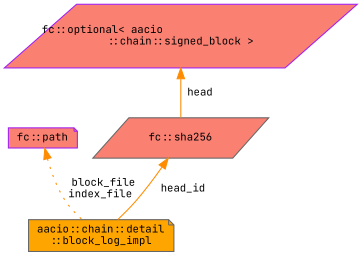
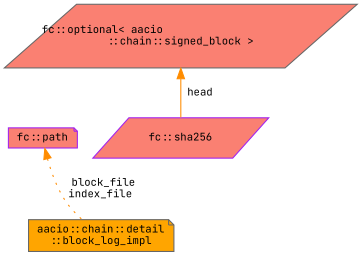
  digraph {
    fontname="JetBrains Mono"
    node [color=gray40 fillcolor=salmon fontname="JetBrains Mono" fontsize=10 shape=note style=filled]
    edge [color=darkorange dir=back fontname="JetBrains Mono" fontsize=10 labelfontname=Helvetica labelfontsize=10 style=solid]
    n1 [fillcolor=orange fontcolor=black height=0.2 label="aacio::chain::detail\l::block_log_impl" width=0.4]
    n2 [color=purple height=0.2 label="fc::path" width=0.4]
-   n3 [height=0.2 label="fc::sha256" shape=parallelogram width=0.4]
-   n4 [color=purple height=0.2 label="fc::optional\< aacio\l::chain::signed_block \>" shape=parallelogram width=0.4]
+   n3 [color=purple height=0.2 label="fc::sha256" shape=parallelogram width=0.4]
+   n4 [height=0.2 label="fc::optional\< aacio\l::chain::signed_block \>" shape=parallelogram width=0.4]
    n2 -> n1 [label=" block_file\nindex_file" style=dotted]
-   n3 -> n1 [label=" head_id"]
    n4 -> n3 [label=" head"]
  }
